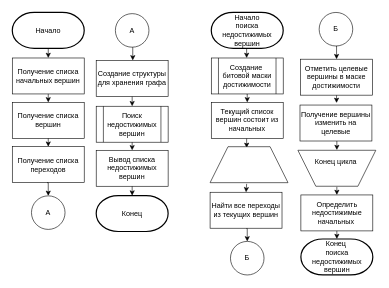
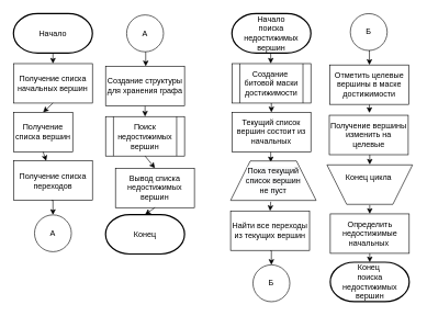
  <mxCell id="0" />
  <mxCell id="1" parent="0" />
  <mxCell id="2" value="" style="verticalLabelPosition=bottom;verticalAlign=top;html=1;shape=trapezoid;perimeter=trapezoidPerimeter;whiteSpace=wrap;size=0.23;arcSize=10;flipV=1;" vertex="1" parent="1"><mxGeometry x="496.5" y="250" width="130" height="60" as="geometry" /></mxCell>
  <mxCell id="3" value="Начало" style="strokeWidth=2;html=1;shape=mxgraph.flowchart.terminator;whiteSpace=wrap;" parent="1" vertex="1"><mxGeometry x="20" y="20" width="120" height="60" as="geometry" /></mxCell>
  <mxCell id="4" value="Получение списка начальных вершин" style="rounded=0;whiteSpace=wrap;html=1;" parent="1" vertex="1"><mxGeometry x="20" y="96" width="120" height="60" as="geometry" /></mxCell>
- <mxCell id="5" value="Получение списка вершин" style="rounded=0;whiteSpace=wrap;html=1;" parent="1" vertex="1"><mxGeometry x="20" y="170" width="120" height="60" as="geometry" /></mxCell>
+ <mxCell id="5" value="Получение списка вершин" style="rounded=0;whiteSpace=wrap;html=1;" parent="1" vertex="1"><mxGeometry x="20" y="170" width="90" height="60" as="geometry" /></mxCell>
  <mxCell id="6" value="Получение списка переходов" style="rounded=0;whiteSpace=wrap;html=1;" parent="1" vertex="1"><mxGeometry x="20" y="244" width="120" height="60" as="geometry" /></mxCell>
  <mxCell id="7" value="" style="endArrow=classic;html=1;exitX=0.5;exitY=1;exitDx=0;exitDy=0;exitPerimeter=0;entryX=0.5;entryY=0;entryDx=0;entryDy=0;" parent="1" source="3" target="4" edge="1"><mxGeometry width="50" height="50" relative="1" as="geometry"><mxPoint x="200" y="180" as="sourcePoint" /><mxPoint x="250" y="130" as="targetPoint" /></mxGeometry></mxCell>
  <mxCell id="8" value="" style="endArrow=classic;html=1;exitX=0.5;exitY=1;exitDx=0;exitDy=0;entryX=0.5;entryY=0;entryDx=0;entryDy=0;" parent="1" source="4" target="5" edge="1"><mxGeometry width="50" height="50" relative="1" as="geometry"><mxPoint x="270" y="210" as="sourcePoint" /><mxPoint x="320" y="160" as="targetPoint" /></mxGeometry></mxCell>
  <mxCell id="9" value="" style="endArrow=classic;html=1;exitX=0.5;exitY=1;exitDx=0;exitDy=0;" parent="1" source="5" target="6" edge="1"><mxGeometry width="50" height="50" relative="1" as="geometry"><mxPoint x="220" y="310" as="sourcePoint" /><mxPoint x="270" y="260" as="targetPoint" /></mxGeometry></mxCell>
  <mxCell id="10" value="" style="endArrow=classic;html=1;exitX=0.5;exitY=1;exitDx=0;exitDy=0;exitPerimeter=0;entryX=0.5;entryY=0;entryDx=0;entryDy=0;" parent="1" target="31" edge="1"><mxGeometry width="50" height="50" relative="1" as="geometry"><mxPoint x="411" y="306" as="sourcePoint" /><mxPoint x="411" y="321" as="targetPoint" /></mxGeometry></mxCell>
  <mxCell id="11" value="" style="endArrow=classic;html=1;exitX=0.5;exitY=1;exitDx=0;exitDy=0;entryX=0.5;entryY=0;entryDx=0;entryDy=0;" parent="1" edge="1"><mxGeometry width="50" height="50" relative="1" as="geometry"><mxPoint x="561.5" y="234.5" as="sourcePoint" /><mxPoint x="561.5" y="249.5" as="targetPoint" /></mxGeometry></mxCell>
  <mxCell id="12" value="" style="endArrow=classic;html=1;entryX=0.5;entryY=0;entryDx=0;entryDy=0;exitX=0.5;exitY=1;exitDx=0;exitDy=0;" parent="1" source="24" target="15" edge="1"><mxGeometry width="50" height="50" relative="1" as="geometry"><mxPoint x="220" y="196.5" as="sourcePoint" /><mxPoint x="220" y="97.5" as="targetPoint" /></mxGeometry></mxCell>
  <mxCell id="13" value="" style="endArrow=classic;html=1;exitX=0.5;exitY=1;exitDx=0;exitDy=0;exitPerimeter=0;entryX=0.5;entryY=0;entryDx=0;entryDy=0;entryPerimeter=0;" parent="1" edge="1"><mxGeometry width="50" height="50" relative="1" as="geometry"><mxPoint x="411" y="230" as="sourcePoint" /><mxPoint x="411" y="246" as="targetPoint" /></mxGeometry></mxCell>
  <mxCell id="14" value="" style="endArrow=classic;html=1;exitX=0.5;exitY=0;exitDx=0;exitDy=0;exitPerimeter=0;entryX=0.5;entryY=0;entryDx=0;entryDy=0;" parent="1" target="16" edge="1"><mxGeometry width="50" height="50" relative="1" as="geometry"><mxPoint x="561.5" y="311" as="sourcePoint" /><mxPoint x="561.5" y="330" as="targetPoint" /></mxGeometry></mxCell>
  <mxCell id="15" value="Поиск недостижимых вершин" style="shape=process;whiteSpace=wrap;html=1;backgroundOutline=1;" parent="1" vertex="1"><mxGeometry x="160" y="176.5" width="120" height="60" as="geometry" /></mxCell>
  <mxCell id="16" value="Определить недостижимые начальных&amp;nbsp;" style="rounded=0;whiteSpace=wrap;html=1;" parent="1" vertex="1"><mxGeometry x="501.5" y="324.5" width="120" height="60" as="geometry" /></mxCell>
  <mxCell id="17" value="" style="endArrow=classic;html=1;exitX=0.5;exitY=1;exitDx=0;exitDy=0;entryX=0.5;entryY=0;entryDx=0;entryDy=0;" parent="1" source="15" target="18" edge="1"><mxGeometry width="50" height="50" relative="1" as="geometry"><mxPoint x="90" y="365.5" as="sourcePoint" /><mxPoint x="220" y="275.5" as="targetPoint" /></mxGeometry></mxCell>
- <mxCell id="18" value="Вывод списка недостижимых вершин" style="rounded=0;whiteSpace=wrap;html=1;" parent="1" vertex="1"><mxGeometry x="160" y="250" width="120" height="60" as="geometry" /></mxCell>
+ <mxCell id="18" value="Вывод списка недостижимых вершин" style="rounded=0;whiteSpace=wrap;html=1;" parent="1" vertex="1"><mxGeometry x="175" y="255" width="120" height="60" as="geometry" /></mxCell>
  <mxCell id="19" value="Конец" style="strokeWidth=2;html=1;shape=mxgraph.flowchart.terminator;whiteSpace=wrap;" parent="1" vertex="1"><mxGeometry x="160" y="325.5" width="120" height="60" as="geometry" /></mxCell>
  <mxCell id="20" value="" style="endArrow=classic;html=1;exitX=0.5;exitY=1;exitDx=0;exitDy=0;entryX=0.5;entryY=0;entryDx=0;entryDy=0;entryPerimeter=0;" parent="1" source="18" target="19" edge="1"><mxGeometry width="50" height="50" relative="1" as="geometry"><mxPoint x="50" y="435.5" as="sourcePoint" /><mxPoint x="100" y="385.5" as="targetPoint" /></mxGeometry></mxCell>
  <mxCell id="21" style="edgeStyle=orthogonalEdgeStyle;rounded=0;orthogonalLoop=1;jettySize=auto;html=1;exitX=0.5;exitY=1;exitDx=0;exitDy=0;exitPerimeter=0;entryX=0.5;entryY=0;entryDx=0;entryDy=0;" parent="1" source="22" edge="1"><mxGeometry relative="1" as="geometry"><mxPoint x="411" y="96" as="targetPoint" /></mxGeometry></mxCell>
  <mxCell id="22" value="Начало &lt;br&gt;поиска недостижимых вершин" style="strokeWidth=2;html=1;shape=mxgraph.flowchart.terminator;whiteSpace=wrap;" parent="1" vertex="1"><mxGeometry x="352" y="20" width="120" height="60" as="geometry" /></mxCell>
  <mxCell id="23" value="Конец&amp;nbsp;&lt;br&gt;поиска недостижимых вершин" style="strokeWidth=2;html=1;shape=mxgraph.flowchart.terminator;whiteSpace=wrap;" parent="1" vertex="1"><mxGeometry x="501.5" y="398" width="120" height="60" as="geometry" /></mxCell>
  <mxCell id="24" value="Создание структуры для хранения графа" style="rounded=0;whiteSpace=wrap;html=1;" parent="1" vertex="1"><mxGeometry x="160" y="100" width="120" height="60" as="geometry" /></mxCell>
  <mxCell id="25" value="Конец цикла" style="text;html=1;strokeColor=none;fillColor=none;align=center;verticalAlign=middle;whiteSpace=wrap;rounded=0;" parent="1" vertex="1"><mxGeometry x="514.5" y="260" width="90" height="20" as="geometry" /></mxCell>
  <mxCell id="26" style="edgeStyle=orthogonalEdgeStyle;rounded=0;orthogonalLoop=1;jettySize=auto;html=1;exitX=0.5;exitY=1;exitDx=0;exitDy=0;entryX=0.5;entryY=0;entryDx=0;entryDy=0;" parent="1" target="27" edge="1"><mxGeometry relative="1" as="geometry"><mxPoint x="411" y="156" as="sourcePoint" /></mxGeometry></mxCell>
  <mxCell id="27" value="Текущий список вершин состоит из начальных" style="rounded=0;whiteSpace=wrap;html=1;" parent="1" vertex="1"><mxGeometry x="352" y="170" width="120" height="60" as="geometry" /></mxCell>
  <mxCell id="28" style="edgeStyle=orthogonalEdgeStyle;rounded=0;orthogonalLoop=1;jettySize=auto;html=1;exitX=0.5;exitY=1;exitDx=0;exitDy=0;" parent="1" source="29" edge="1"><mxGeometry relative="1" as="geometry"><mxPoint x="561" y="171" as="targetPoint" /></mxGeometry></mxCell>
  <mxCell id="29" value="Отметить целевые вершины в маске достижимости" style="rounded=0;whiteSpace=wrap;html=1;" parent="1" vertex="1"><mxGeometry x="501" y="98" width="120" height="60" as="geometry" /></mxCell>
  <mxCell id="30" style="edgeStyle=orthogonalEdgeStyle;rounded=0;orthogonalLoop=1;jettySize=auto;html=1;exitX=0.5;exitY=1;exitDx=0;exitDy=0;entryX=0.5;entryY=0;entryDx=0;entryDy=0;" parent="1" source="31" target="34" edge="1"><mxGeometry relative="1" as="geometry" /></mxCell>
  <mxCell id="31" value="Найти все переходы из текущих вершин" style="rounded=0;whiteSpace=wrap;html=1;" parent="1" vertex="1"><mxGeometry x="350" y="320" width="120" height="60" as="geometry" /></mxCell>
  <mxCell id="32" value="" style="endArrow=classic;html=1;exitX=0.5;exitY=1;exitDx=0;exitDy=0;" parent="1" source="16" target="23" edge="1"><mxGeometry width="50" height="50" relative="1" as="geometry"><mxPoint x="641" y="411" as="sourcePoint" /><mxPoint x="691" y="361" as="targetPoint" /></mxGeometry></mxCell>
  <mxCell id="33" value="Получение вершины изменить на целевые" style="rounded=0;whiteSpace=wrap;html=1;" parent="1" vertex="1"><mxGeometry x="500" y="174.5" width="120" height="60" as="geometry" /></mxCell>
  <mxCell id="34" value="Б" style="ellipse;whiteSpace=wrap;html=1;aspect=fixed;" parent="1" vertex="1"><mxGeometry x="384" y="402" width="56" height="56" as="geometry" /></mxCell>
  <mxCell id="35" style="edgeStyle=orthogonalEdgeStyle;rounded=0;orthogonalLoop=1;jettySize=auto;html=1;exitX=0.5;exitY=1;exitDx=0;exitDy=0;entryX=0.5;entryY=0;entryDx=0;entryDy=0;" parent="1" source="36" target="29" edge="1"><mxGeometry relative="1" as="geometry" /></mxCell>
  <mxCell id="36" value="Б" style="ellipse;whiteSpace=wrap;html=1;aspect=fixed;" parent="1" vertex="1"><mxGeometry x="532" y="20" width="56" height="56" as="geometry" /></mxCell>
  <mxCell id="37" style="edgeStyle=orthogonalEdgeStyle;rounded=0;orthogonalLoop=1;jettySize=auto;html=1;exitX=0.5;exitY=1;exitDx=0;exitDy=0;entryX=0.5;entryY=0;entryDx=0;entryDy=0;" parent="1" target="38" edge="1"><mxGeometry relative="1" as="geometry"><mxPoint x="78" y="304" as="sourcePoint" /></mxGeometry></mxCell>
  <mxCell id="38" value="А" style="ellipse;whiteSpace=wrap;html=1;aspect=fixed;" parent="1" vertex="1"><mxGeometry x="52" y="326" width="56" height="56" as="geometry" /></mxCell>
  <mxCell id="39" style="edgeStyle=orthogonalEdgeStyle;rounded=0;orthogonalLoop=1;jettySize=auto;html=1;exitX=0.5;exitY=1;exitDx=0;exitDy=0;entryX=0.5;entryY=0;entryDx=0;entryDy=0;" parent="1" source="40" edge="1"><mxGeometry relative="1" as="geometry"><mxPoint x="221" y="100" as="targetPoint" /></mxGeometry></mxCell>
  <mxCell id="40" value="А" style="ellipse;whiteSpace=wrap;html=1;aspect=fixed;" parent="1" vertex="1"><mxGeometry x="192" y="22" width="56" height="56" as="geometry" /></mxCell>
  <mxCell id="41" value="Создание&amp;nbsp;&lt;br&gt;битовой маски достижимости" style="shape=process;whiteSpace=wrap;html=1;backgroundOutline=1;" vertex="1" parent="1"><mxGeometry x="352" y="96" width="120" height="60" as="geometry" /></mxCell>
  <mxCell id="42" value="" style="verticalLabelPosition=bottom;verticalAlign=top;html=1;shape=trapezoid;perimeter=trapezoidPerimeter;whiteSpace=wrap;size=0.23;arcSize=10;flipV=1;rotation=-180;" vertex="1" parent="1"><mxGeometry x="350" y="244" width="130" height="60" as="geometry" /></mxCell>
+ <mxCell id="43" value="&#10;&#10;&lt;span style=&quot;color: rgb(0, 0, 0); font-family: helvetica; font-size: 12px; font-style: normal; font-weight: 400; letter-spacing: normal; text-align: center; text-indent: 0px; text-transform: none; word-spacing: 0px; background-color: rgb(248, 249, 250); display: inline; float: none;&quot;&gt;Пока текущий список вершин не пуст&lt;/span&gt;&#10;&#10;" style="text;html=1;strokeColor=none;fillColor=none;align=center;verticalAlign=middle;whiteSpace=wrap;rounded=0;" vertex="1" parent="1"><mxGeometry x="370" y="264" width="90" height="20" as="geometry" /></mxCell>
